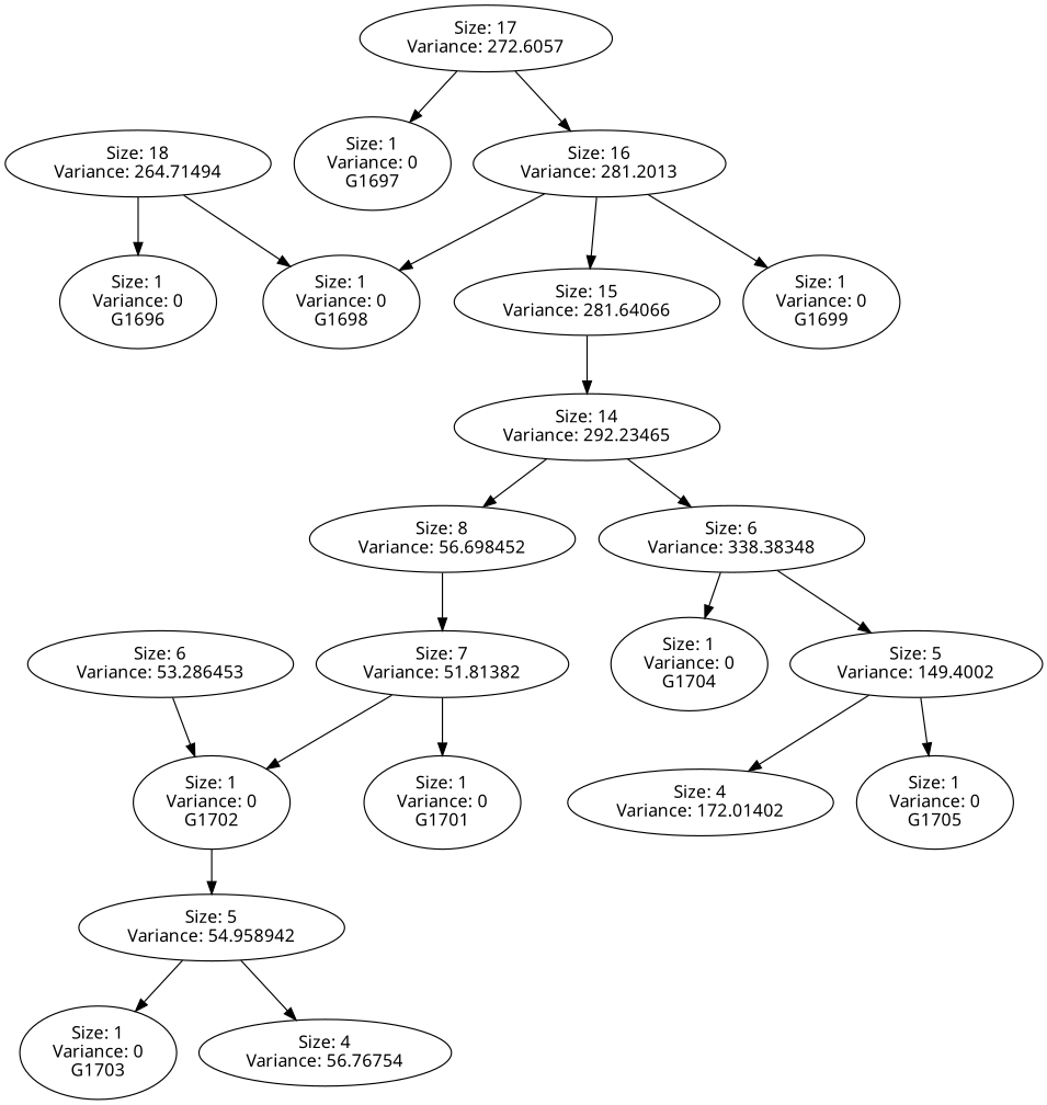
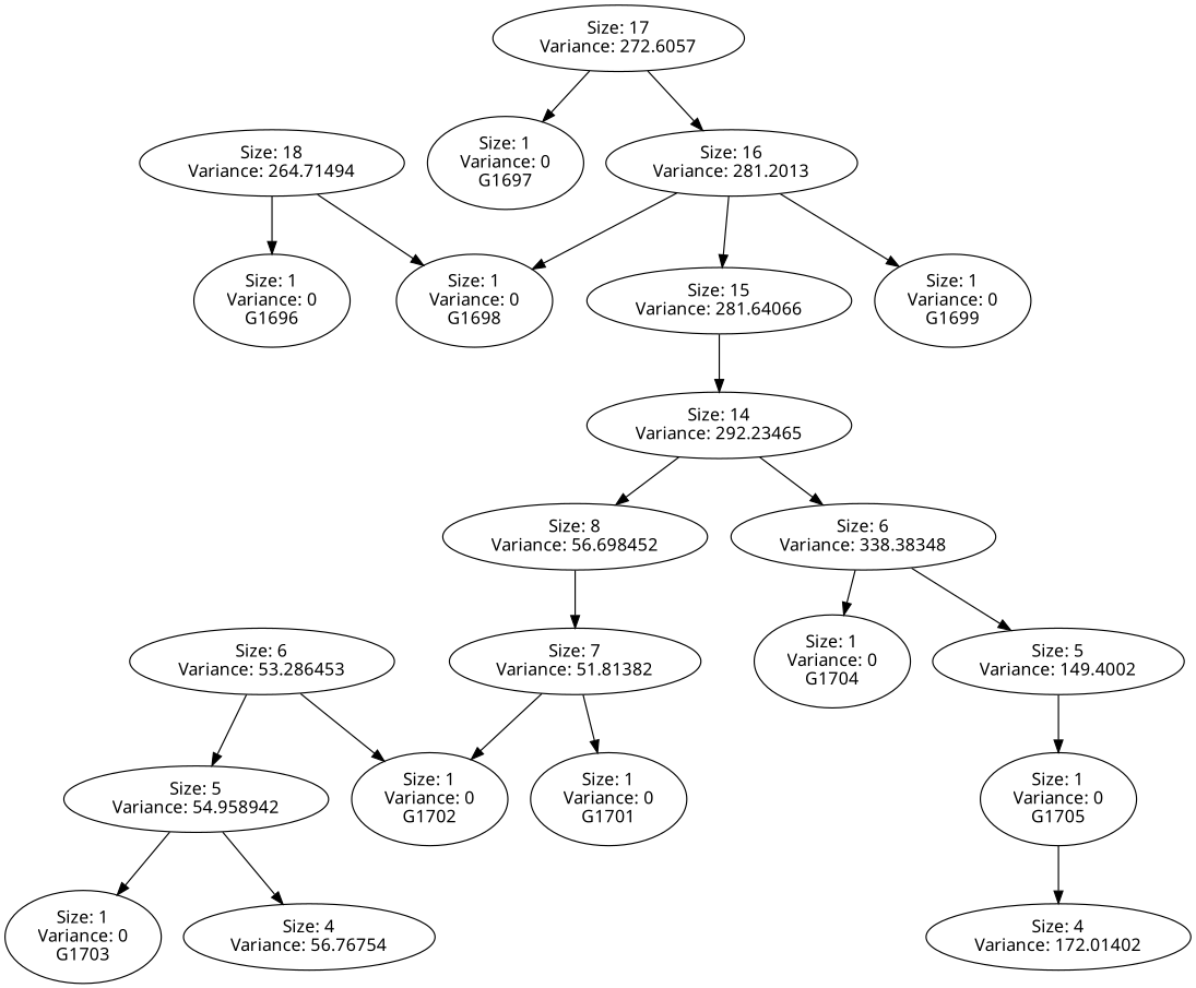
  digraph {
    L=6
    fontname="Noto Sans"
    node [fontname="Noto Sans"]
    edge [fontname="Noto Sans"]
    "Size: 18\nVariance: 264.71494"
    "Size: 1\nVariance: 0\nG1696"
    "Size: 1\nVariance: 0\nG1698"
    "Size: 17\nVariance: 272.6057"
    "Size: 1\nVariance: 0\nG1697"
    "Size: 16\nVariance: 281.2013"
    "Size: 15\nVariance: 281.64066"
    "Size: 1\nVariance: 0\nG1699"
    "Size: 14\nVariance: 292.23465"
    "Size: 8\nVariance: 56.698452"
    "Size: 6\nVariance: 338.38348"
    "Size: 7\nVariance: 51.81382"
    "Size: 1\nVariance: 0\nG1704"
    "Size: 5\nVariance: 149.4002"
    "Size: 1\nVariance: 0\nG1701"
    "Size: 1\nVariance: 0\nG1702"
    "Size: 4\nVariance: 172.01402"
    "Size: 1\nVariance: 0\nG1705"
    "Size: 6\nVariance: 53.286453"
    "Size: 5\nVariance: 54.958942"
    "Size: 1\nVariance: 0\nG1703"
    "Size: 4\nVariance: 56.76754"
    "Size: 18\nVariance: 264.71494" -> "Size: 1\nVariance: 0\nG1696"
    "Size: 18\nVariance: 264.71494" -> "Size: 1\nVariance: 0\nG1698"
    "Size: 17\nVariance: 272.6057" -> "Size: 1\nVariance: 0\nG1697"
    "Size: 17\nVariance: 272.6057" -> "Size: 16\nVariance: 281.2013"
    "Size: 16\nVariance: 281.2013" -> "Size: 1\nVariance: 0\nG1698"
    "Size: 16\nVariance: 281.2013" -> "Size: 15\nVariance: 281.64066"
    "Size: 16\nVariance: 281.2013" -> "Size: 1\nVariance: 0\nG1699"
    "Size: 15\nVariance: 281.64066" -> "Size: 14\nVariance: 292.23465"
    "Size: 14\nVariance: 292.23465" -> "Size: 8\nVariance: 56.698452"
    "Size: 14\nVariance: 292.23465" -> "Size: 6\nVariance: 338.38348"
    "Size: 8\nVariance: 56.698452" -> "Size: 7\nVariance: 51.81382"
    "Size: 6\nVariance: 338.38348" -> "Size: 1\nVariance: 0\nG1704"
    "Size: 6\nVariance: 338.38348" -> "Size: 5\nVariance: 149.4002"
    "Size: 7\nVariance: 51.81382" -> "Size: 1\nVariance: 0\nG1701"
    "Size: 7\nVariance: 51.81382" -> "Size: 1\nVariance: 0\nG1702"
-   "Size: 5\nVariance: 149.4002" -> "Size: 4\nVariance: 172.01402"
+   "Size: 1\nVariance: 0\nG1705" -> "Size: 4\nVariance: 172.01402"
    "Size: 5\nVariance: 149.4002" -> "Size: 1\nVariance: 0\nG1705"
    "Size: 6\nVariance: 53.286453" -> "Size: 1\nVariance: 0\nG1702"
-   "Size: 1\nVariance: 0\nG1702" -> "Size: 5\nVariance: 54.958942"
+   "Size: 6\nVariance: 53.286453" -> "Size: 5\nVariance: 54.958942"
    "Size: 5\nVariance: 54.958942" -> "Size: 1\nVariance: 0\nG1703"
    "Size: 5\nVariance: 54.958942" -> "Size: 4\nVariance: 56.76754"
  }
